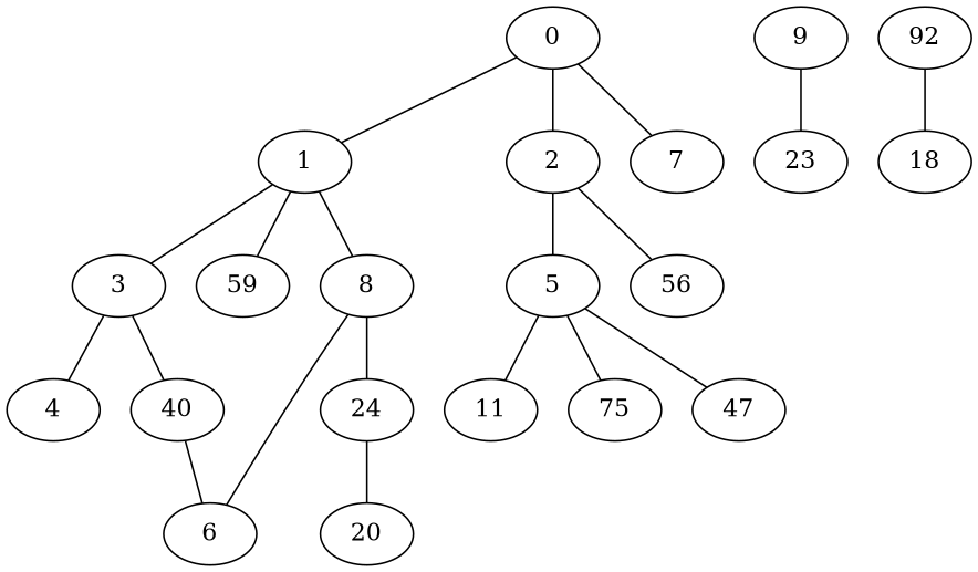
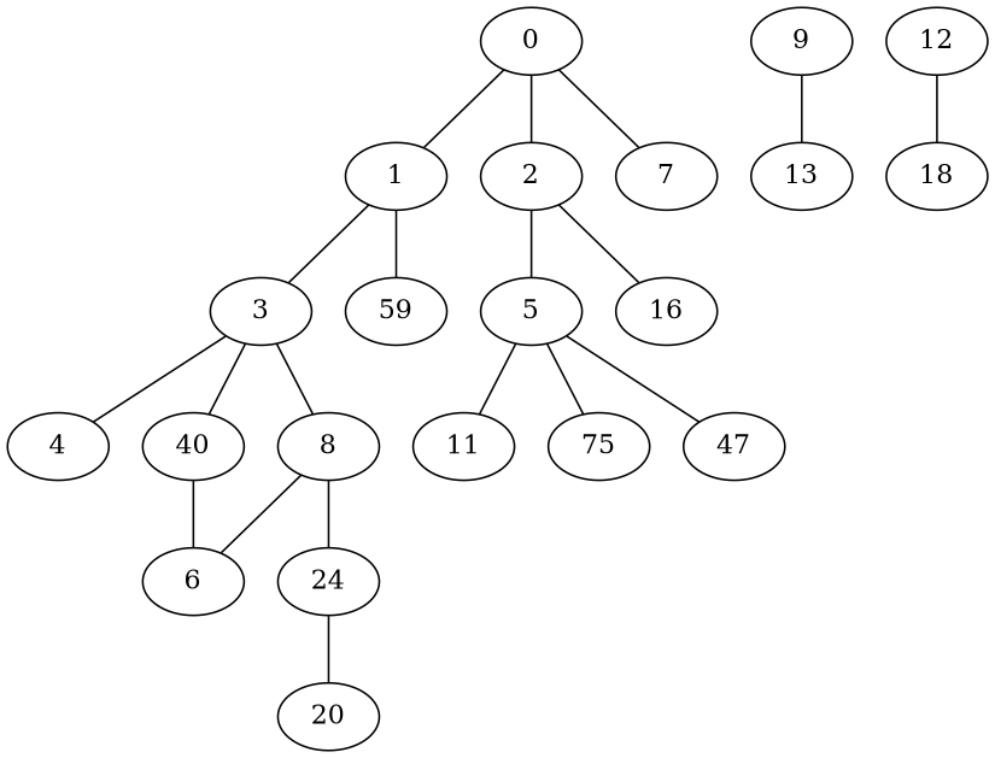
  graph {
    0
    1
    2
    7
    3
    n6 [label=59]
    5
-   16 [label=56]
+   16
    9
-   13 [label=23]
+   13
    4
    8
    n13 [label=40]
    11
    n15 [label=75]
    n16 [label=47]
    6
    n18 [label=24]
    20
-   12 [label=92]
+   12
    18
    0 -- 1
    0 -- 2
    0 -- 7
    1 -- 3
    1 -- n6
    2 -- 5
    2 -- 16
    3 -- 4
-   1 -- 8
+   3 -- 8
    3 -- n13
    5 -- 11
    5 -- n15
    5 -- n16
    9 -- 13
    8 -- 6
    8 -- n18
    n13 -- 6
    n18 -- 20
    12 -- 18
  }
